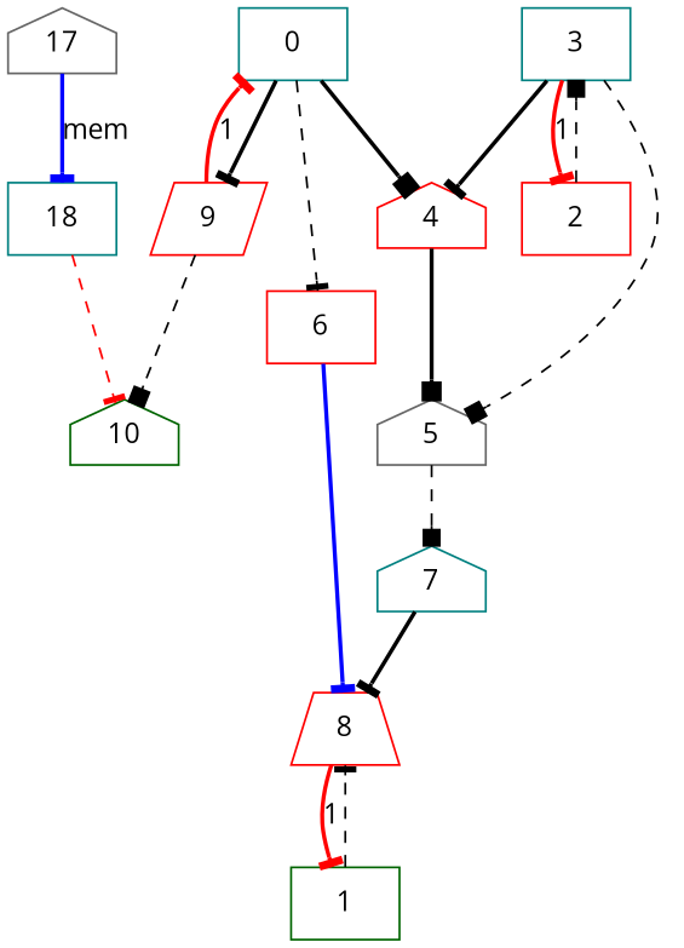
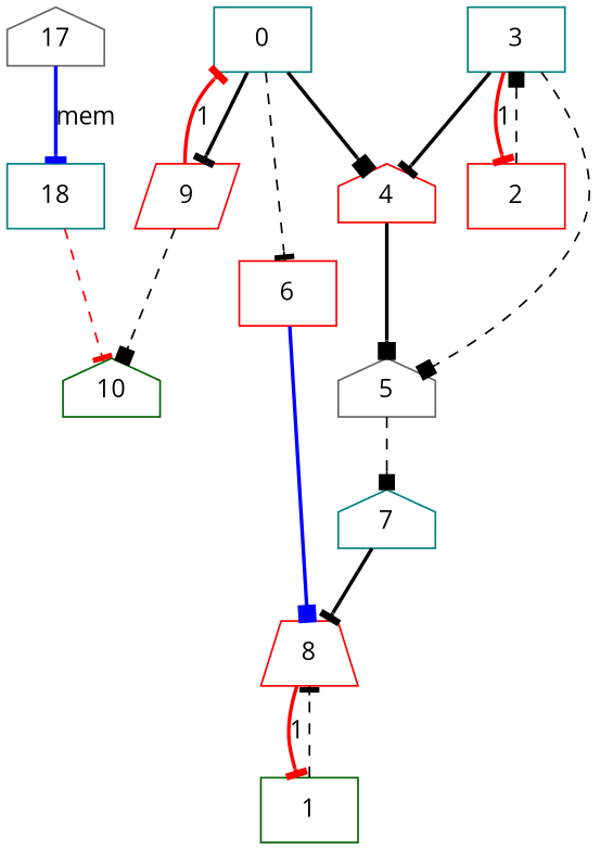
  digraph {
    fontname="Open Sans"
    node [color=red fontname="Open Sans" shape=box]
    edge [arrowhead=tee fontname="Open Sans" style=bold]
    0 [color=teal]
    4 [shape=house]
    6
    9 [shape=parallelogram]
    5 [color=gray40 shape=house]
    8 [shape=trapezium]
    10 [color=darkgreen shape=house]
    1 [color=darkgreen]
    3 [color=teal]
    2
    7 [color=teal shape=house]
    17 [color=gray40 shape=house]
    18 [color=teal]
    0 -> 4 [arrowhead=box]
    0 -> 6 [style=dashed]
    0 -> 9
    4 -> 5 [arrowhead=box]
-   6 -> 8 [color=blue]
+   6 -> 8 [arrowhead=box color=blue]
    9 -> 0 [color=red label=1]
    9 -> 10 [arrowhead=box style=dashed]
    5 -> 7 [arrowhead=box style=dashed]
    8 -> 1 [color=red label=1]
    1 -> 8 [style=dashed]
    3 -> 4
    3 -> 5 [arrowhead=box style=dashed]
    3 -> 2 [color=red label=1]
    2 -> 3 [arrowhead=box style=dashed]
    7 -> 8
    17 -> 18 [color=blue label=mem]
    18 -> 10 [color=red style=dashed]
  }
